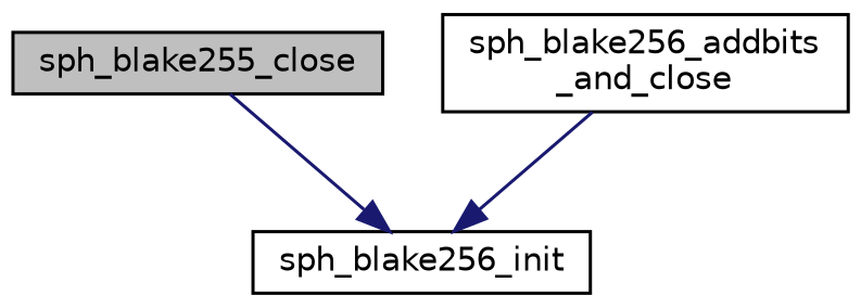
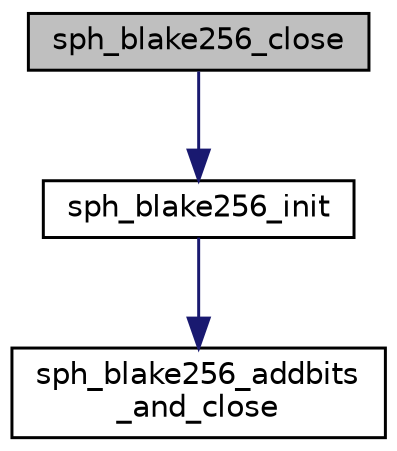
  digraph {
    rankdir=TB
    node [color=black fillcolor=white fontname=Helvetica fontsize=10 shape=record style=filled]
    edge [color=midnightblue fontname=Helvetica fontsize=10 labelfontname=Helvetica labelfontsize=10 style=solid]
-   n1 [fillcolor=grey75 fontcolor=black height=0.2 label=sph_blake255_close width=0.4]
+   n1 [fillcolor=grey75 fontcolor=black height=0.2 label=sph_blake256_close width=0.4]
    n2 [height=0.2 label=sph_blake256_init width=0.4]
    n3 [height=0.2 label="sph_blake256_addbits\l_and_close" width=0.4]
    n1 -> n2
-   n3 -> n2
+   n2 -> n3
  }
